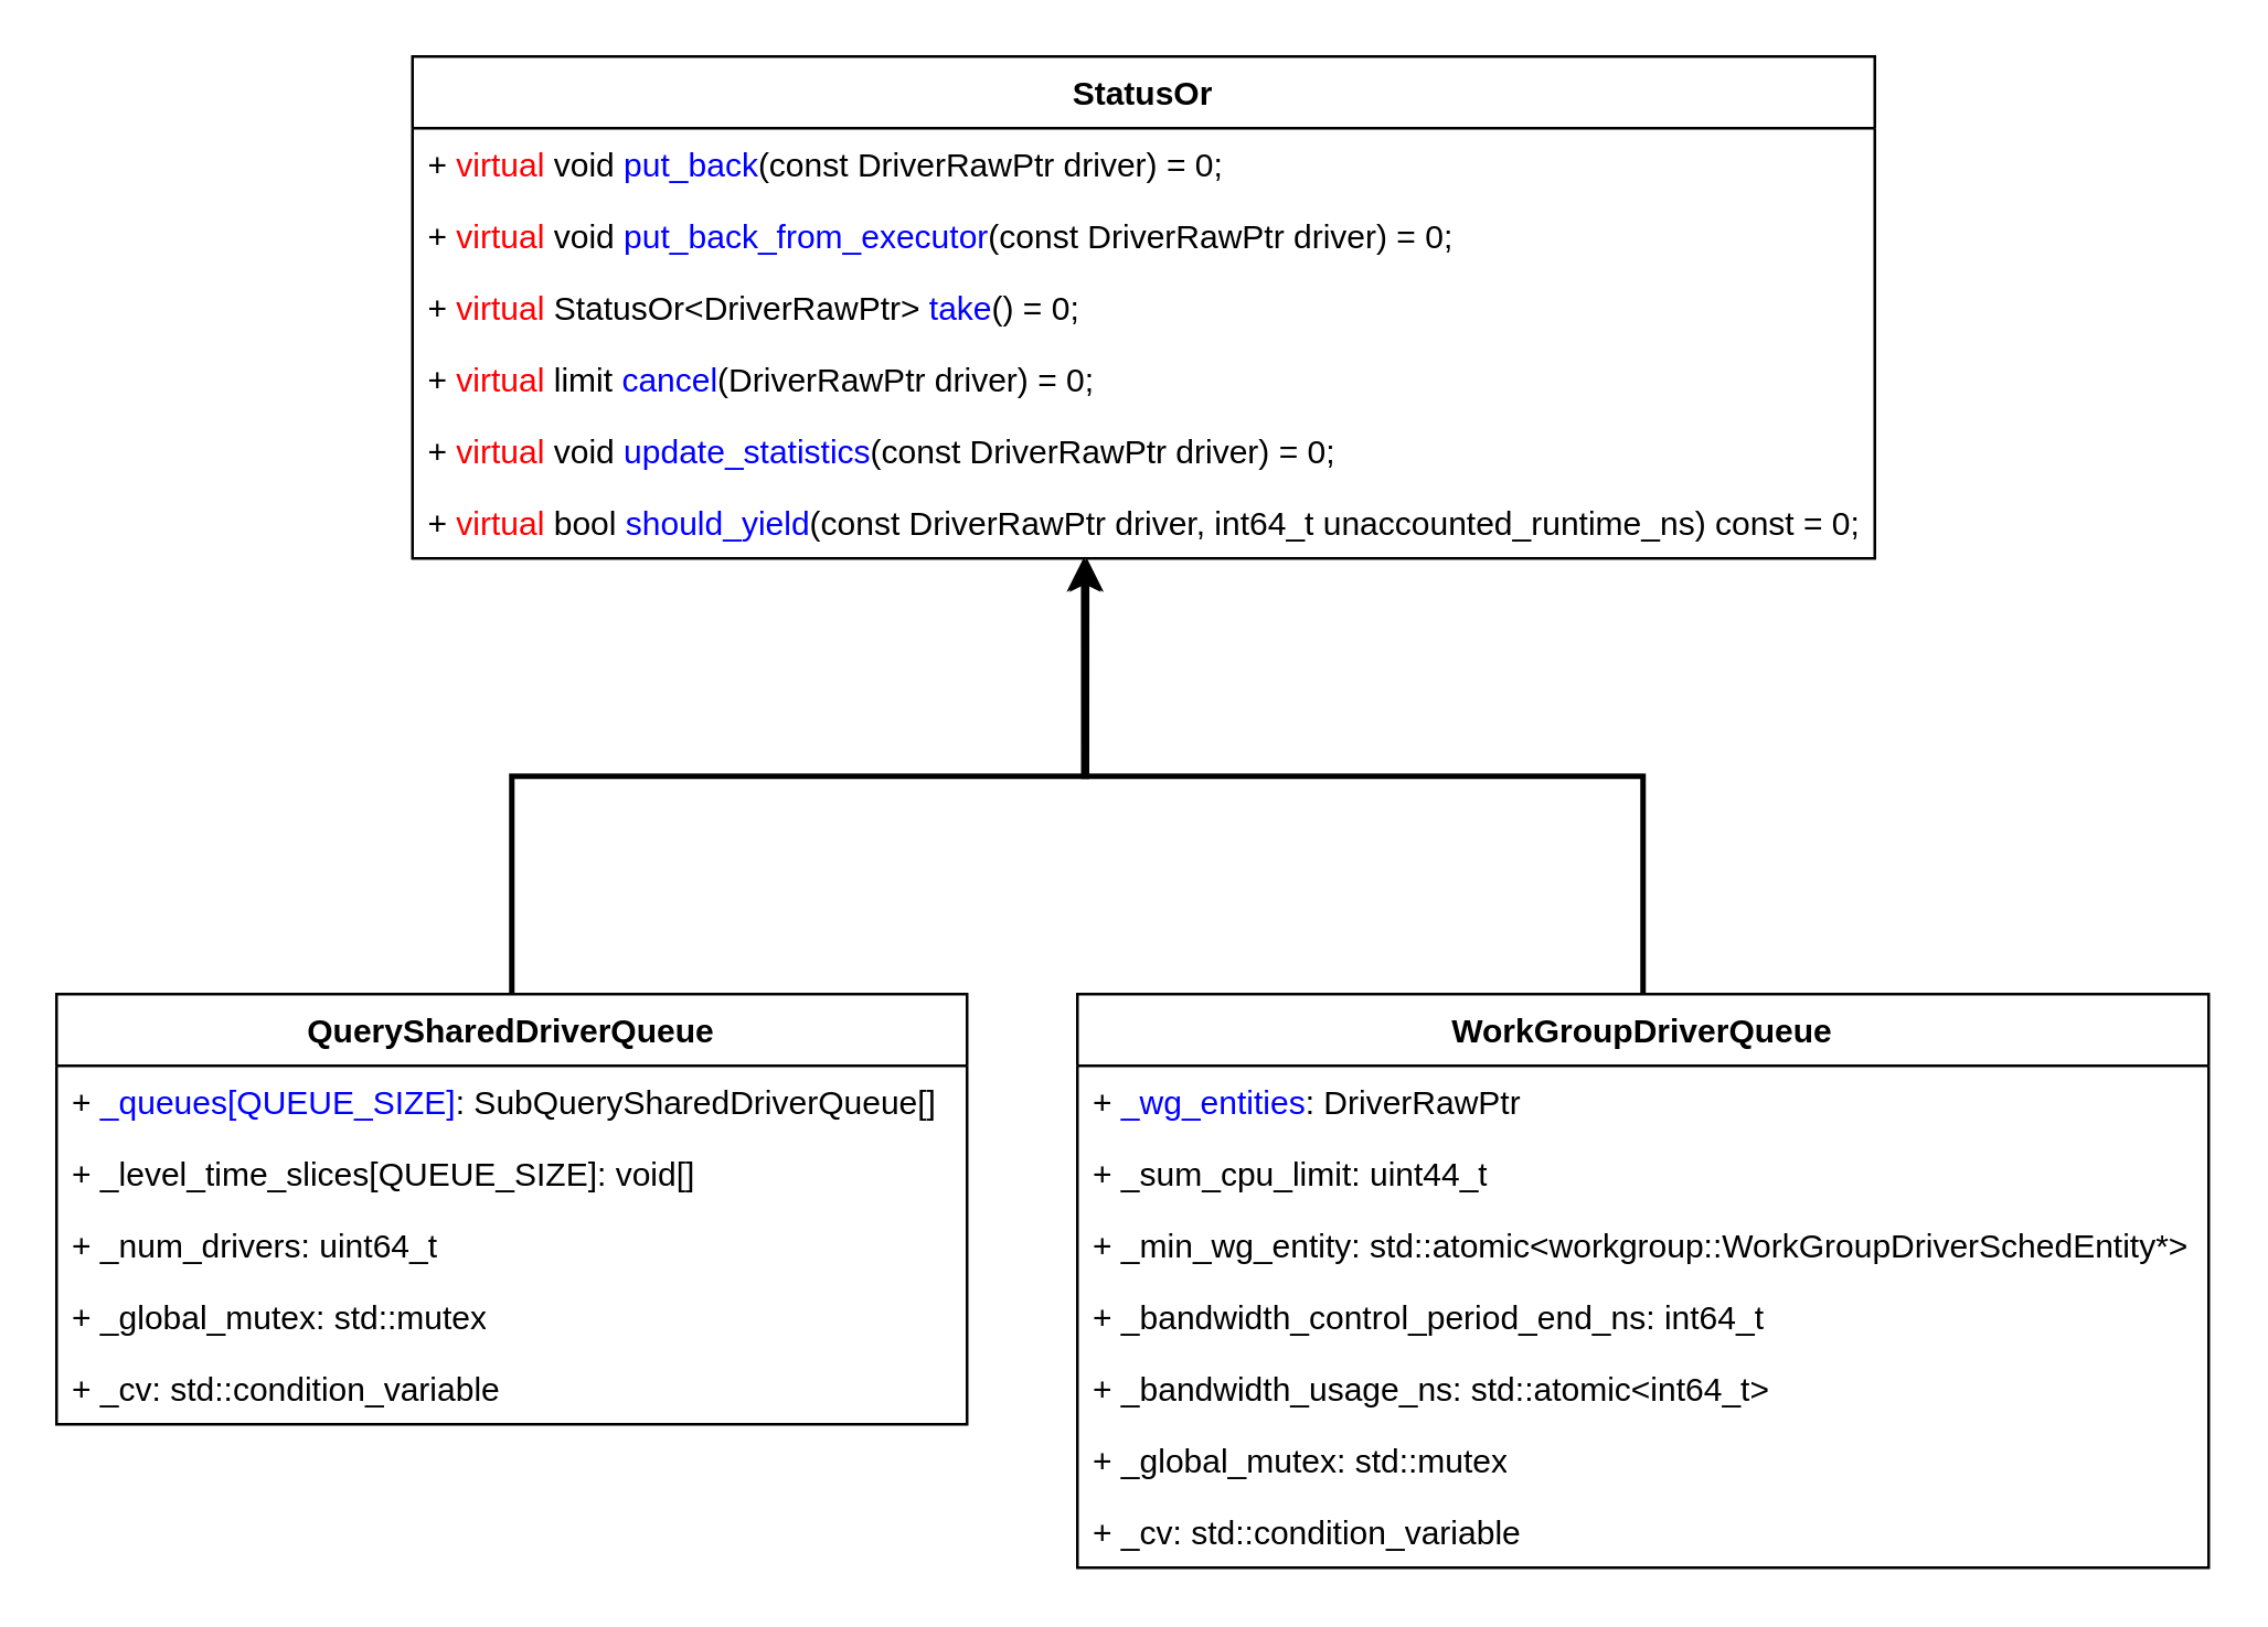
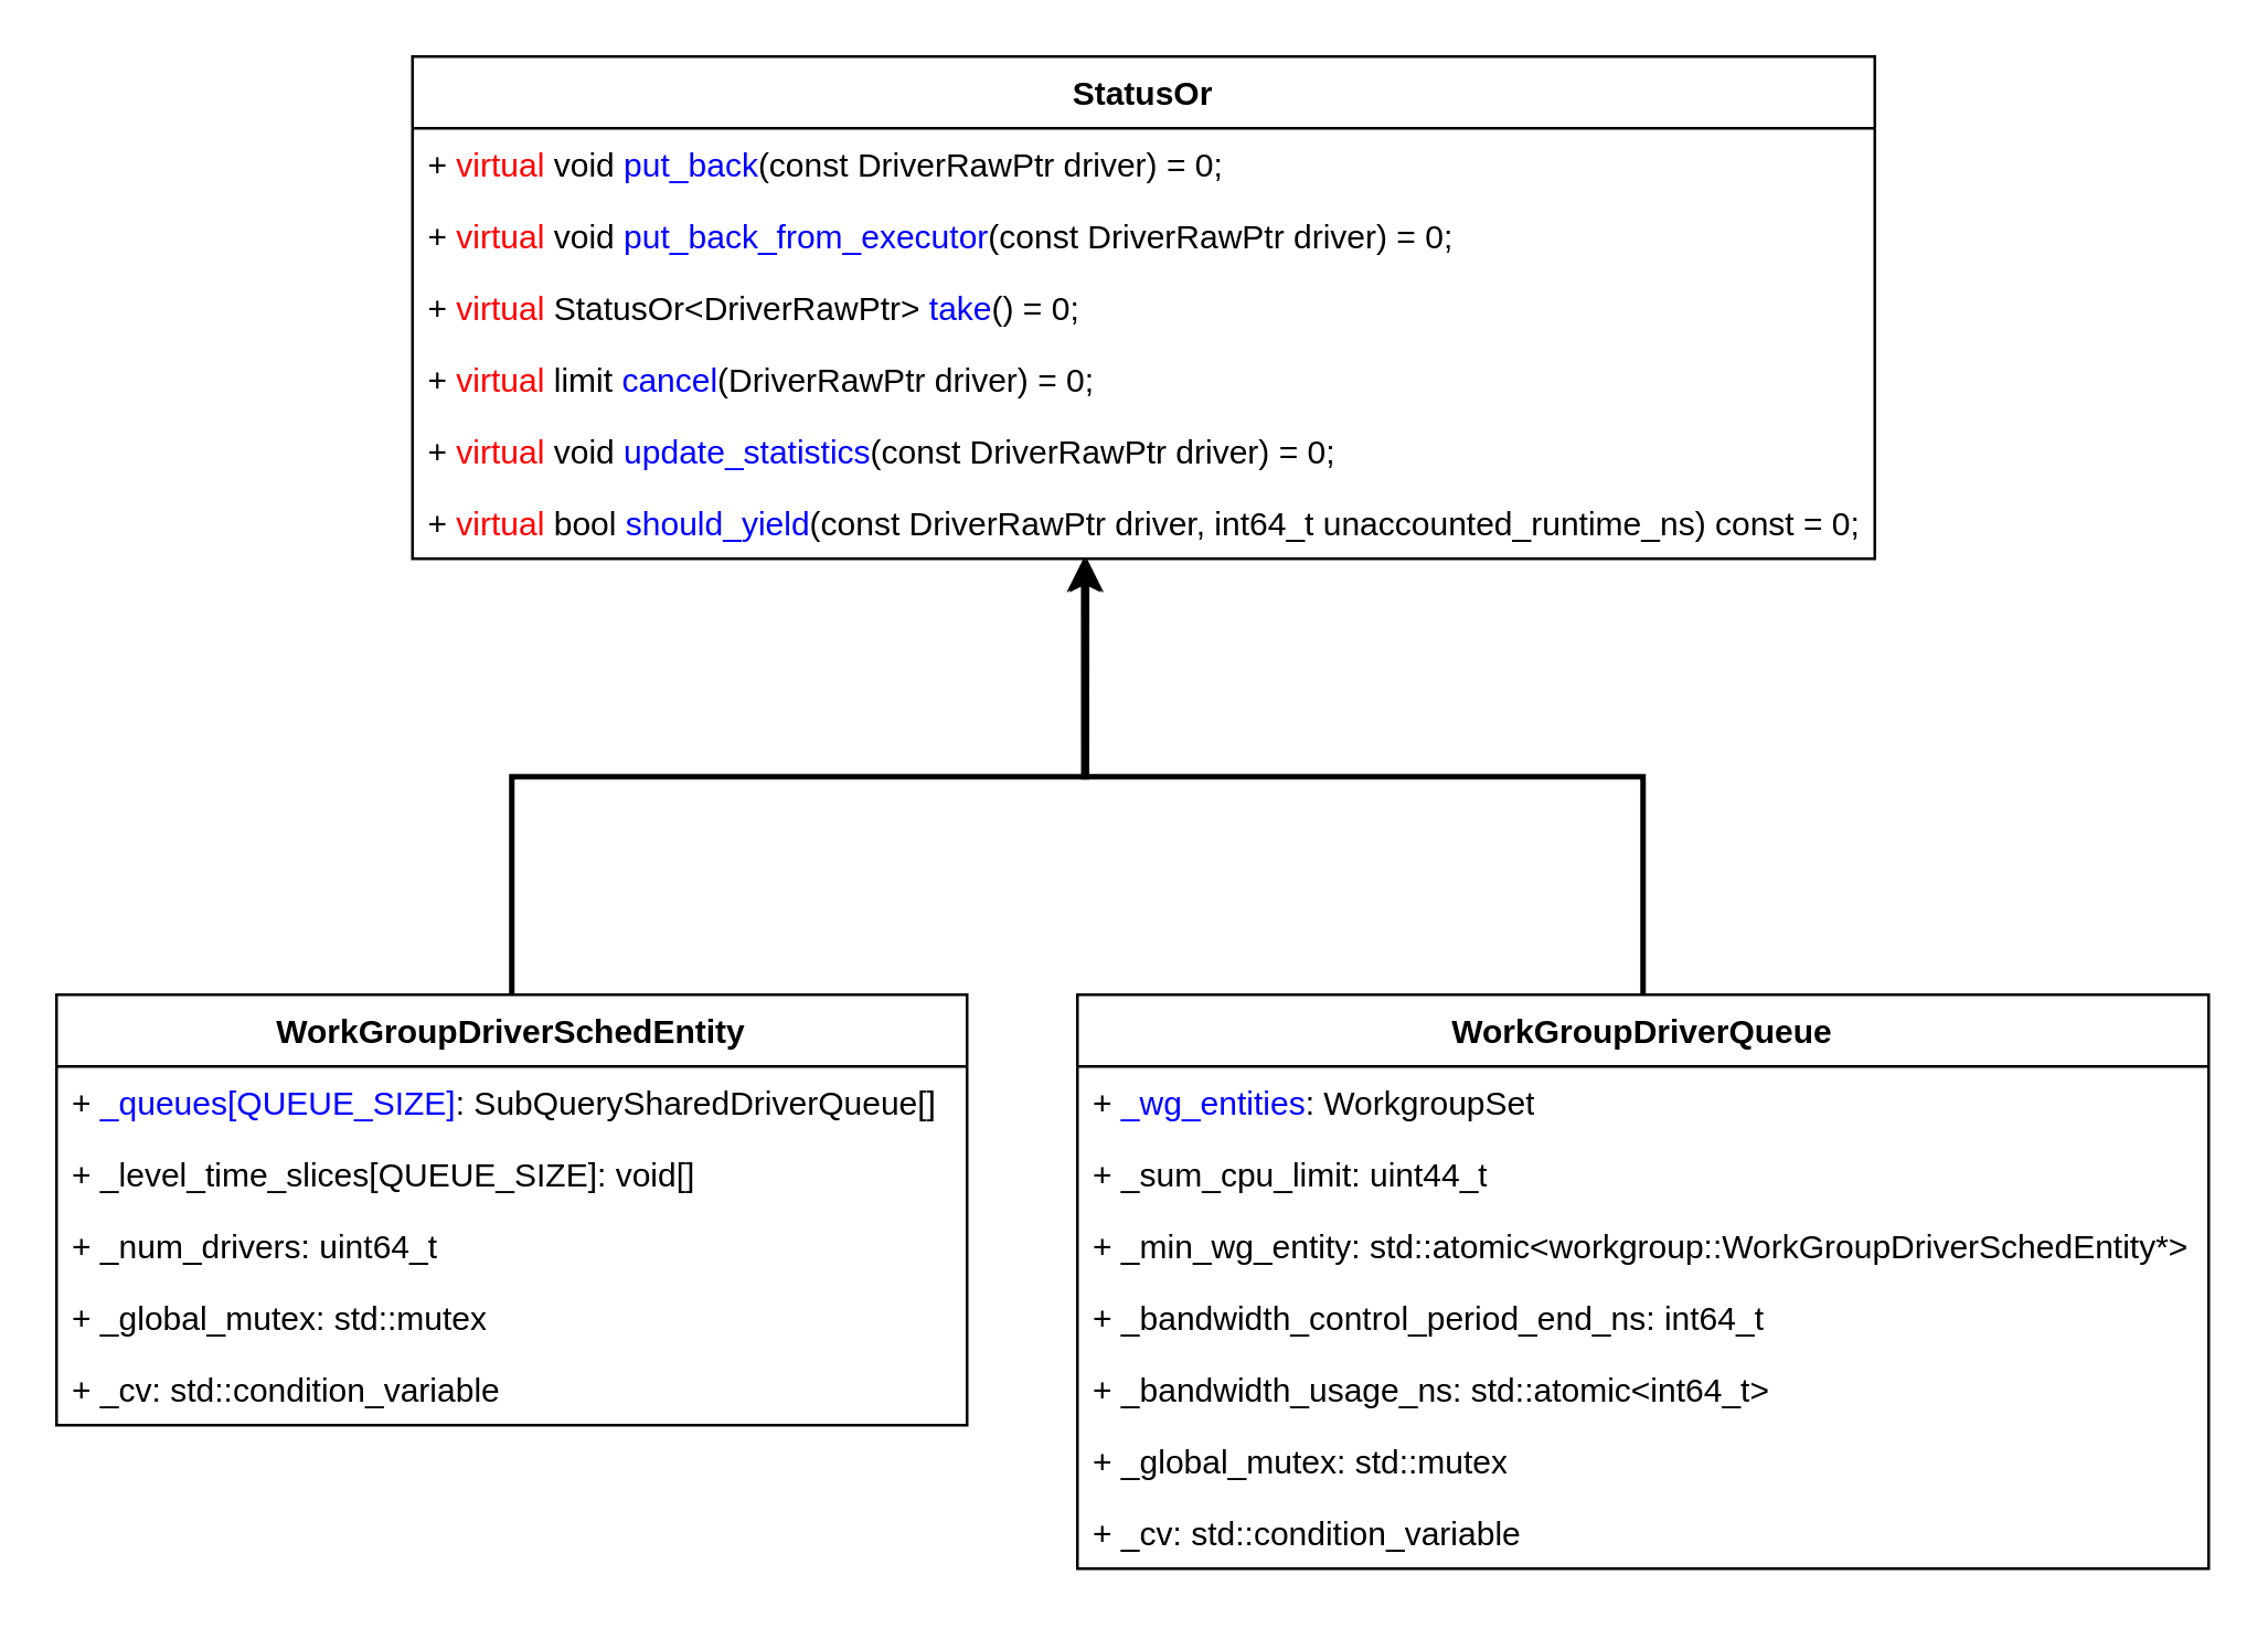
  <mxCell id="0" />
  <mxCell id="1" parent="0" />
  <mxCell id="2" value="StatusOr" style="swimlane;fontStyle=1;align=center;verticalAlign=top;childLayout=stackLayout;horizontal=1;startSize=26;horizontalStack=0;resizeParent=1;resizeParentMax=0;resizeLast=0;collapsible=1;marginBottom=0;whiteSpace=wrap;html=1;" parent="1" vertex="1"><mxGeometry x="149" y="20" width="530" height="182" as="geometry" /></mxCell>
  <mxCell id="3" value="+ &lt;font color=&quot;#ff0000&quot;&gt;virtual&lt;/font&gt; void &lt;font color=&quot;#0000ff&quot;&gt;put_back&lt;/font&gt;(const DriverRawPtr driver) = 0;" style="text;strokeColor=none;fillColor=none;align=left;verticalAlign=top;spacingLeft=4;spacingRight=4;overflow=hidden;rotatable=0;points=[[0,0.5],[1,0.5]];portConstraint=eastwest;whiteSpace=wrap;html=1;" parent="2" vertex="1"><mxGeometry y="26" width="530" height="26" as="geometry" /></mxCell>
  <mxCell id="4" value="+&amp;nbsp;&lt;span style=&quot;color: rgb(255, 0, 0);&quot;&gt;virtual&lt;/span&gt;&amp;nbsp;void &lt;font color=&quot;#0000ff&quot;&gt;put_back_from_executor&lt;/font&gt;(const DriverRawPtr driver) = 0;" style="text;strokeColor=none;fillColor=none;align=left;verticalAlign=top;spacingLeft=4;spacingRight=4;overflow=hidden;rotatable=0;points=[[0,0.5],[1,0.5]];portConstraint=eastwest;whiteSpace=wrap;html=1;" parent="2" vertex="1"><mxGeometry y="52" width="530" height="26" as="geometry" /></mxCell>
  <mxCell id="5" value="+&amp;nbsp;&lt;span style=&quot;color: rgb(255, 0, 0);&quot;&gt;virtual&lt;/span&gt;&amp;nbsp;StatusOr&amp;lt;DriverRawPtr&amp;gt; &lt;font color=&quot;#0000ff&quot;&gt;take&lt;/font&gt;() = 0;" style="text;strokeColor=none;fillColor=none;align=left;verticalAlign=top;spacingLeft=4;spacingRight=4;overflow=hidden;rotatable=0;points=[[0,0.5],[1,0.5]];portConstraint=eastwest;whiteSpace=wrap;html=1;" parent="2" vertex="1"><mxGeometry y="78" width="530" height="26" as="geometry" /></mxCell>
  <mxCell id="6" value="+&amp;nbsp;&lt;span style=&quot;color: rgb(255, 0, 0);&quot;&gt;virtual&lt;/span&gt;&amp;nbsp;limit &lt;font color=&quot;#0000ff&quot;&gt;cancel&lt;/font&gt;(DriverRawPtr driver) = 0;" style="text;strokeColor=none;fillColor=none;align=left;verticalAlign=top;spacingLeft=4;spacingRight=4;overflow=hidden;rotatable=0;points=[[0,0.5],[1,0.5]];portConstraint=eastwest;whiteSpace=wrap;html=1;" parent="2" vertex="1"><mxGeometry y="104" width="530" height="26" as="geometry" /></mxCell>
  <mxCell id="7" value="+&amp;nbsp;&lt;span style=&quot;color: rgb(255, 0, 0);&quot;&gt;virtual&lt;/span&gt;&amp;nbsp;void &lt;font color=&quot;#0000ff&quot;&gt;update_statistics&lt;/font&gt;(const DriverRawPtr driver) = 0;" style="text;strokeColor=none;fillColor=none;align=left;verticalAlign=top;spacingLeft=4;spacingRight=4;overflow=hidden;rotatable=0;points=[[0,0.5],[1,0.5]];portConstraint=eastwest;whiteSpace=wrap;html=1;" parent="2" vertex="1"><mxGeometry y="130" width="530" height="26" as="geometry" /></mxCell>
  <mxCell id="8" value="+&amp;nbsp;&lt;span style=&quot;color: rgb(255, 0, 0);&quot;&gt;virtual&lt;/span&gt;&amp;nbsp;bool &lt;font color=&quot;#0000ff&quot;&gt;should_yield&lt;/font&gt;(const DriverRawPtr driver, int64_t unaccounted_runtime_ns) const = 0;" style="text;strokeColor=none;fillColor=none;align=left;verticalAlign=top;spacingLeft=4;spacingRight=4;overflow=hidden;rotatable=0;points=[[0,0.5],[1,0.5]];portConstraint=eastwest;whiteSpace=wrap;html=1;" parent="2" vertex="1"><mxGeometry y="156" width="530" height="26" as="geometry" /></mxCell>
  <mxCell id="9" style="edgeStyle=orthogonalEdgeStyle;rounded=0;orthogonalLoop=1;jettySize=auto;html=1;exitX=0.5;exitY=0;exitDx=0;exitDy=0;entryX=0.461;entryY=0.99;entryDx=0;entryDy=0;entryPerimeter=0;strokeWidth=2;" edge="1" parent="1" source="10" target="8"><mxGeometry relative="1" as="geometry" /></mxCell>
- <mxCell id="10" value="QuerySharedDriverQueue" style="swimlane;fontStyle=1;align=center;verticalAlign=top;childLayout=stackLayout;horizontal=1;startSize=26;horizontalStack=0;resizeParent=1;resizeParentMax=0;resizeLast=0;collapsible=1;marginBottom=0;whiteSpace=wrap;html=1;" vertex="1" parent="1"><mxGeometry x="20" y="360" width="330" height="156" as="geometry" /></mxCell>
+ <mxCell id="10" value="WorkGroupDriverSchedEntity" style="swimlane;fontStyle=1;align=center;verticalAlign=top;childLayout=stackLayout;horizontal=1;startSize=26;horizontalStack=0;resizeParent=1;resizeParentMax=0;resizeLast=0;collapsible=1;marginBottom=0;whiteSpace=wrap;html=1;" vertex="1" parent="1"><mxGeometry x="20" y="360" width="330" height="156" as="geometry" /></mxCell>
  <mxCell id="11" value="+ &lt;font color=&quot;#0000ff&quot;&gt;_queues[QUEUE_SIZE]&lt;/font&gt;:&amp;nbsp;SubQuerySharedDriverQueue[]" style="text;strokeColor=none;fillColor=none;align=left;verticalAlign=top;spacingLeft=4;spacingRight=4;overflow=hidden;rotatable=0;points=[[0,0.5],[1,0.5]];portConstraint=eastwest;whiteSpace=wrap;html=1;" vertex="1" parent="10"><mxGeometry y="26" width="330" height="26" as="geometry" /></mxCell>
  <mxCell id="12" value="+ _level_time_slices[QUEUE_SIZE]: void[]" style="text;strokeColor=none;fillColor=none;align=left;verticalAlign=top;spacingLeft=4;spacingRight=4;overflow=hidden;rotatable=0;points=[[0,0.5],[1,0.5]];portConstraint=eastwest;whiteSpace=wrap;html=1;" vertex="1" parent="10"><mxGeometry y="52" width="330" height="26" as="geometry" /></mxCell>
  <mxCell id="13" value="+ _num_drivers: uint64_t&amp;nbsp;" style="text;strokeColor=none;fillColor=none;align=left;verticalAlign=top;spacingLeft=4;spacingRight=4;overflow=hidden;rotatable=0;points=[[0,0.5],[1,0.5]];portConstraint=eastwest;whiteSpace=wrap;html=1;" vertex="1" parent="10"><mxGeometry y="78" width="330" height="26" as="geometry" /></mxCell>
  <mxCell id="14" value="+ _global_mutex:&amp;nbsp;std::mutex" style="text;strokeColor=none;fillColor=none;align=left;verticalAlign=top;spacingLeft=4;spacingRight=4;overflow=hidden;rotatable=0;points=[[0,0.5],[1,0.5]];portConstraint=eastwest;whiteSpace=wrap;html=1;" vertex="1" parent="10"><mxGeometry y="104" width="330" height="26" as="geometry" /></mxCell>
  <mxCell id="15" value="+ _cv:&amp;nbsp;std::condition_variable" style="text;strokeColor=none;fillColor=none;align=left;verticalAlign=top;spacingLeft=4;spacingRight=4;overflow=hidden;rotatable=0;points=[[0,0.5],[1,0.5]];portConstraint=eastwest;whiteSpace=wrap;html=1;" vertex="1" parent="10"><mxGeometry y="130" width="330" height="26" as="geometry" /></mxCell>
  <mxCell id="16" style="edgeStyle=orthogonalEdgeStyle;rounded=0;orthogonalLoop=1;jettySize=auto;html=1;exitX=1;exitY=0.5;exitDx=0;exitDy=0;" edge="1" parent="10" source="12" target="12"><mxGeometry relative="1" as="geometry" /></mxCell>
  <mxCell id="17" style="edgeStyle=orthogonalEdgeStyle;rounded=0;orthogonalLoop=1;jettySize=auto;html=1;exitX=0.5;exitY=0;exitDx=0;exitDy=0;entryX=0.459;entryY=0.99;entryDx=0;entryDy=0;entryPerimeter=0;strokeWidth=2;" edge="1" parent="1" source="18" target="8"><mxGeometry relative="1" as="geometry" /></mxCell>
  <mxCell id="18" value="WorkGroupDriverQueue" style="swimlane;fontStyle=1;align=center;verticalAlign=top;childLayout=stackLayout;horizontal=1;startSize=26;horizontalStack=0;resizeParent=1;resizeParentMax=0;resizeLast=0;collapsible=1;marginBottom=0;whiteSpace=wrap;html=1;" vertex="1" parent="1"><mxGeometry x="390" y="360" width="410" height="208" as="geometry" /></mxCell>
- <mxCell id="19" value="+ &lt;font color=&quot;#0000ff&quot;&gt;_wg_entities&lt;/font&gt;: DriverRawPtr" style="text;strokeColor=none;fillColor=none;align=left;verticalAlign=top;spacingLeft=4;spacingRight=4;overflow=hidden;rotatable=0;points=[[0,0.5],[1,0.5]];portConstraint=eastwest;whiteSpace=wrap;html=1;" vertex="1" parent="18"><mxGeometry y="26" width="410" height="26" as="geometry" /></mxCell>
+ <mxCell id="19" value="+ &lt;font color=&quot;#0000ff&quot;&gt;_wg_entities&lt;/font&gt;: WorkgroupSet" style="text;strokeColor=none;fillColor=none;align=left;verticalAlign=top;spacingLeft=4;spacingRight=4;overflow=hidden;rotatable=0;points=[[0,0.5],[1,0.5]];portConstraint=eastwest;whiteSpace=wrap;html=1;" vertex="1" parent="18"><mxGeometry y="26" width="410" height="26" as="geometry" /></mxCell>
  <mxCell id="20" value="+ _sum_cpu_limit: uint44_t" style="text;strokeColor=none;fillColor=none;align=left;verticalAlign=top;spacingLeft=4;spacingRight=4;overflow=hidden;rotatable=0;points=[[0,0.5],[1,0.5]];portConstraint=eastwest;whiteSpace=wrap;html=1;" vertex="1" parent="18"><mxGeometry y="52" width="410" height="26" as="geometry" /></mxCell>
  <mxCell id="21" value="+ _min_wg_entity:&amp;nbsp;std::atomic&amp;lt;workgroup::WorkGroupDriverSchedEntity*&amp;gt;" style="text;strokeColor=none;fillColor=none;align=left;verticalAlign=top;spacingLeft=4;spacingRight=4;overflow=hidden;rotatable=0;points=[[0,0.5],[1,0.5]];portConstraint=eastwest;whiteSpace=wrap;html=1;" vertex="1" parent="18"><mxGeometry y="78" width="410" height="26" as="geometry" /></mxCell>
  <mxCell id="22" value="+ _bandwidth_control_period_end_ns: int64_t&amp;nbsp;" style="text;strokeColor=none;fillColor=none;align=left;verticalAlign=top;spacingLeft=4;spacingRight=4;overflow=hidden;rotatable=0;points=[[0,0.5],[1,0.5]];portConstraint=eastwest;whiteSpace=wrap;html=1;" vertex="1" parent="18"><mxGeometry y="104" width="410" height="26" as="geometry" /></mxCell>
  <mxCell id="23" value="+ _bandwidth_usage_ns: std::atomic&amp;lt;int64_t&amp;gt;&amp;nbsp;" style="text;strokeColor=none;fillColor=none;align=left;verticalAlign=top;spacingLeft=4;spacingRight=4;overflow=hidden;rotatable=0;points=[[0,0.5],[1,0.5]];portConstraint=eastwest;whiteSpace=wrap;html=1;" vertex="1" parent="18"><mxGeometry y="130" width="410" height="26" as="geometry" /></mxCell>
  <mxCell id="24" value="+ _global_mutex:&amp;nbsp;std::mutex" style="text;strokeColor=none;fillColor=none;align=left;verticalAlign=top;spacingLeft=4;spacingRight=4;overflow=hidden;rotatable=0;points=[[0,0.5],[1,0.5]];portConstraint=eastwest;whiteSpace=wrap;html=1;" vertex="1" parent="18"><mxGeometry y="156" width="410" height="26" as="geometry" /></mxCell>
  <mxCell id="25" value="+ _cv:&amp;nbsp;std::condition_variable" style="text;strokeColor=none;fillColor=none;align=left;verticalAlign=top;spacingLeft=4;spacingRight=4;overflow=hidden;rotatable=0;points=[[0,0.5],[1,0.5]];portConstraint=eastwest;whiteSpace=wrap;html=1;" vertex="1" parent="18"><mxGeometry y="182" width="410" height="26" as="geometry" /></mxCell>
  <mxCell id="26" style="edgeStyle=orthogonalEdgeStyle;rounded=0;orthogonalLoop=1;jettySize=auto;html=1;exitX=1;exitY=0.5;exitDx=0;exitDy=0;" edge="1" parent="18" source="20" target="20"><mxGeometry relative="1" as="geometry" /></mxCell>
